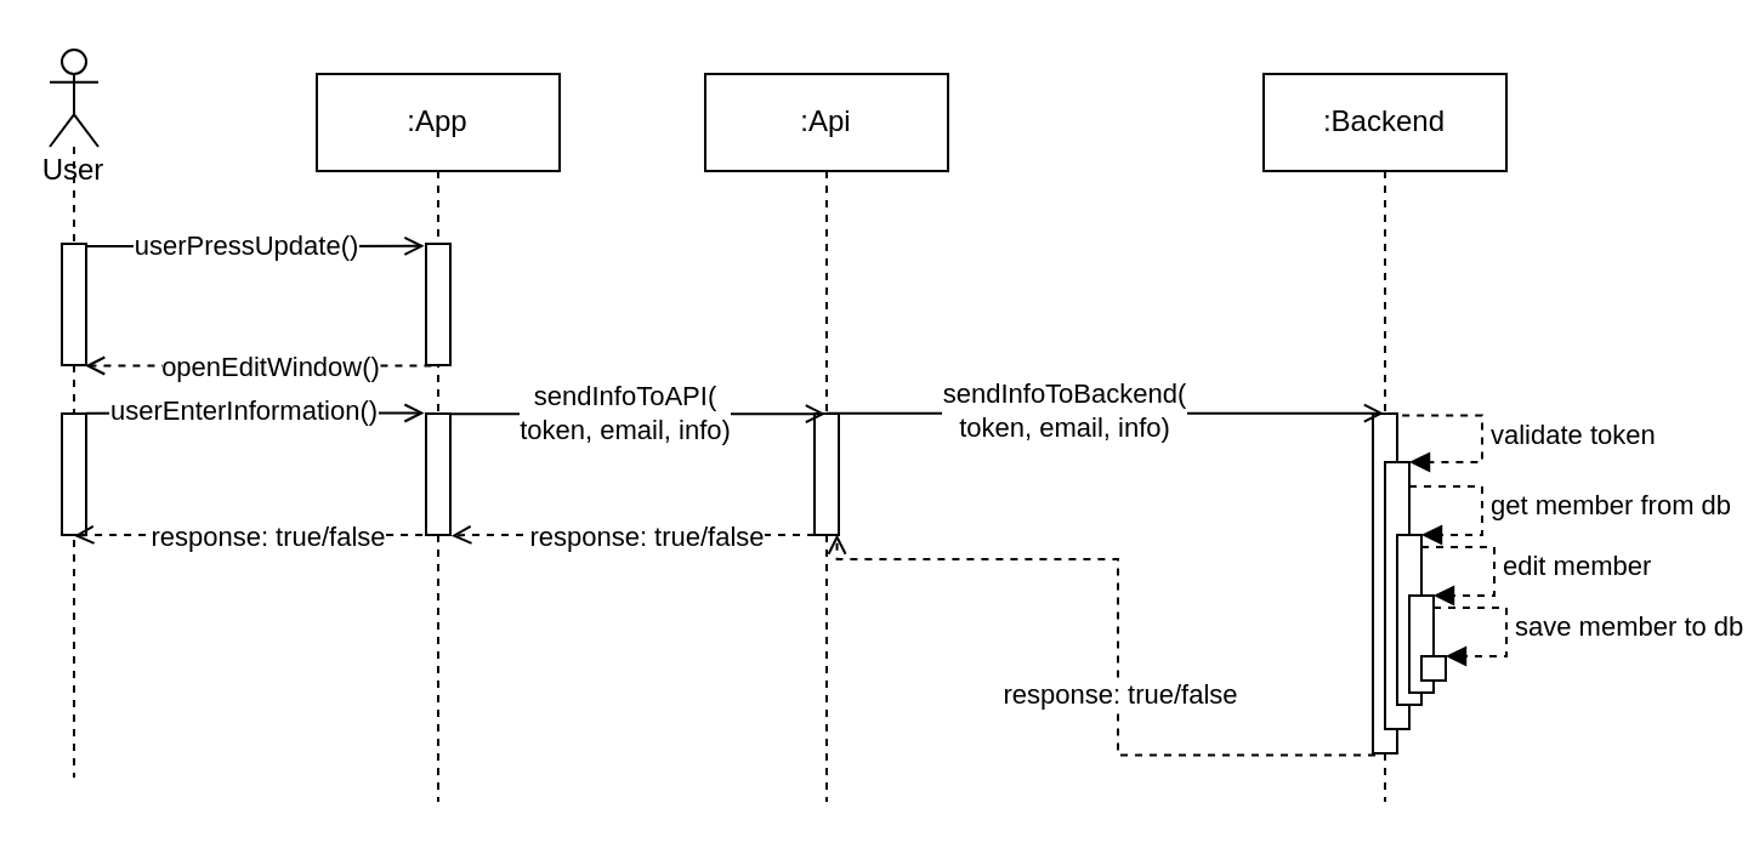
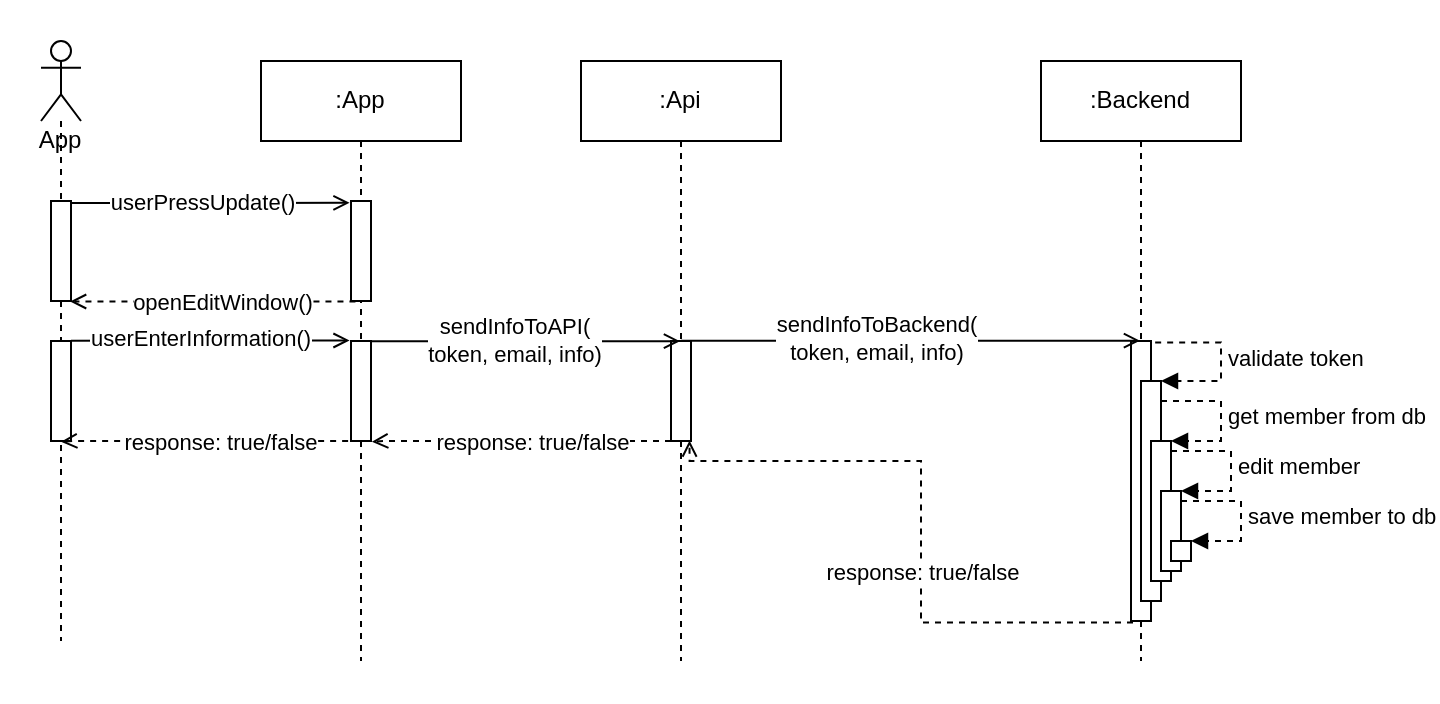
  <mxCell id="0" />
  <mxCell id="1" parent="0" />
  <mxCell id="2" value=":App" style="shape=umlLifeline;perimeter=lifelinePerimeter;whiteSpace=wrap;html=1;container=1;collapsible=0;recursiveResize=0;outlineConnect=0;" vertex="1" parent="1"><mxGeometry x="130" y="30" width="100" height="300" as="geometry" /></mxCell>
  <mxCell id="3" value="" style="html=1;points=[];perimeter=orthogonalPerimeter;" vertex="1" parent="2"><mxGeometry x="45" y="70" width="10" height="50" as="geometry" /></mxCell>
  <mxCell id="4" value="" style="html=1;points=[];perimeter=orthogonalPerimeter;" vertex="1" parent="2"><mxGeometry x="45" y="140" width="10" height="50" as="geometry" /></mxCell>
  <mxCell id="5" value=":Backend" style="shape=umlLifeline;perimeter=lifelinePerimeter;whiteSpace=wrap;html=1;container=1;collapsible=0;recursiveResize=0;outlineConnect=0;" vertex="1" parent="1"><mxGeometry x="520" y="30" width="100" height="300" as="geometry" /></mxCell>
  <mxCell id="6" value="" style="html=1;points=[];perimeter=orthogonalPerimeter;" vertex="1" parent="5"><mxGeometry x="45" y="140" width="10" height="140" as="geometry" /></mxCell>
  <mxCell id="7" value="" style="html=1;points=[];perimeter=orthogonalPerimeter;" vertex="1" parent="5"><mxGeometry x="50" y="160" width="10" height="110" as="geometry" /></mxCell>
  <mxCell id="8" value="validate token" style="edgeStyle=orthogonalEdgeStyle;html=1;align=left;spacingLeft=2;endArrow=block;rounded=0;entryX=1;entryY=0;dashed=1;exitX=1.208;exitY=0.005;exitDx=0;exitDy=0;exitPerimeter=0;" edge="1" target="7" parent="5" source="6"><mxGeometry relative="1" as="geometry"><mxPoint x="60" y="140" as="sourcePoint" /><Array as="points"><mxPoint x="90" y="141" /><mxPoint x="90" y="160" /></Array></mxGeometry></mxCell>
  <mxCell id="9" value="" style="html=1;points=[];perimeter=orthogonalPerimeter;" vertex="1" parent="5"><mxGeometry x="55" y="190" width="10" height="70" as="geometry" /></mxCell>
  <mxCell id="10" value="get member from db" style="edgeStyle=orthogonalEdgeStyle;html=1;align=left;spacingLeft=2;endArrow=block;rounded=0;entryX=1;entryY=0;dashed=1;" edge="1" target="9" parent="5"><mxGeometry relative="1" as="geometry"><mxPoint x="60" y="170" as="sourcePoint" /><Array as="points"><mxPoint x="90" y="170" /></Array></mxGeometry></mxCell>
  <mxCell id="11" value="" style="html=1;points=[];perimeter=orthogonalPerimeter;" vertex="1" parent="5"><mxGeometry x="60" y="215" width="10" height="40" as="geometry" /></mxCell>
  <mxCell id="12" value="edit member" style="edgeStyle=orthogonalEdgeStyle;html=1;align=left;spacingLeft=2;endArrow=block;rounded=0;entryX=1;entryY=0;dashed=1;" edge="1" target="11" parent="5"><mxGeometry relative="1" as="geometry"><mxPoint x="65" y="195" as="sourcePoint" /><Array as="points"><mxPoint x="95" y="195" /></Array></mxGeometry></mxCell>
  <mxCell id="13" value="" style="html=1;points=[];perimeter=orthogonalPerimeter;" vertex="1" parent="5"><mxGeometry x="65" y="240" width="10" height="10" as="geometry" /></mxCell>
  <mxCell id="14" value="save member to db" style="edgeStyle=orthogonalEdgeStyle;html=1;align=left;spacingLeft=2;endArrow=block;rounded=0;entryX=1;entryY=0;dashed=1;" edge="1" target="13" parent="5"><mxGeometry relative="1" as="geometry"><mxPoint x="70" y="220" as="sourcePoint" /><Array as="points"><mxPoint x="100" y="220" /></Array></mxGeometry></mxCell>
  <mxCell id="15" value=":Api" style="shape=umlLifeline;perimeter=lifelinePerimeter;whiteSpace=wrap;html=1;container=1;collapsible=0;recursiveResize=0;outlineConnect=0;" vertex="1" parent="1"><mxGeometry x="290" y="30" width="100" height="300" as="geometry" /></mxCell>
  <mxCell id="16" value="" style="html=1;points=[];perimeter=orthogonalPerimeter;" vertex="1" parent="15"><mxGeometry x="45" y="140" width="10" height="50" as="geometry" /></mxCell>
  <mxCell id="17" style="edgeStyle=orthogonalEdgeStyle;rounded=0;orthogonalLoop=1;jettySize=auto;html=1;endArrow=open;endFill=0;" edge="1" parent="15" target="15"><mxGeometry relative="1" as="geometry"><mxPoint x="-105" y="140.1" as="sourcePoint" /><mxPoint x="34.28" y="140" as="targetPoint" /><Array as="points"><mxPoint x="30" y="140" /><mxPoint x="30" y="140" /></Array></mxGeometry></mxCell>
  <mxCell id="18" value="sendInfoToAPI(&lt;br&gt;token, email, info)" style="edgeLabel;html=1;align=center;verticalAlign=middle;resizable=0;points=[];" vertex="1" connectable="0" parent="17"><mxGeometry x="-0.294" relative="1" as="geometry"><mxPoint x="16" y="-1" as="offset" /></mxGeometry></mxCell>
  <mxCell id="19" style="edgeStyle=orthogonalEdgeStyle;rounded=0;orthogonalLoop=1;jettySize=auto;html=1;entryX=1.044;entryY=1.008;entryDx=0;entryDy=0;entryPerimeter=0;exitX=0.223;exitY=0.99;exitDx=0;exitDy=0;exitPerimeter=0;endArrow=open;endFill=0;dashed=1;" edge="1" parent="15" target="4"><mxGeometry relative="1" as="geometry"><mxPoint x="45" y="190" as="sourcePoint" /><mxPoint x="-97.69" y="190.75" as="targetPoint" /><Array as="points"><mxPoint x="-98" y="190" /></Array></mxGeometry></mxCell>
  <mxCell id="20" value="response: true/false" style="edgeLabel;html=1;align=center;verticalAlign=middle;resizable=0;points=[];" vertex="1" connectable="0" parent="19"><mxGeometry x="-0.294" relative="1" as="geometry"><mxPoint x="-17" as="offset" /></mxGeometry></mxCell>
- <mxCell id="21" value="User" style="shape=umlLifeline;participant=umlActor;perimeter=lifelinePerimeter;whiteSpace=wrap;html=1;container=1;collapsible=0;recursiveResize=0;verticalAlign=top;spacingTop=36;outlineConnect=0;" vertex="1" parent="1"><mxGeometry x="20" y="20" width="20" height="300" as="geometry" /></mxCell>
+ <mxCell id="21" value="App" style="shape=umlLifeline;participant=umlActor;perimeter=lifelinePerimeter;whiteSpace=wrap;html=1;container=1;collapsible=0;recursiveResize=0;verticalAlign=top;spacingTop=36;outlineConnect=0;" vertex="1" parent="1"><mxGeometry x="20" y="20" width="20" height="300" as="geometry" /></mxCell>
  <mxCell id="22" value="" style="html=1;points=[];perimeter=orthogonalPerimeter;" vertex="1" parent="21"><mxGeometry x="5" y="80" width="10" height="50" as="geometry" /></mxCell>
  <mxCell id="23" value="" style="html=1;points=[];perimeter=orthogonalPerimeter;" vertex="1" parent="21"><mxGeometry x="5" y="150" width="10" height="50" as="geometry" /></mxCell>
  <mxCell id="24" style="edgeStyle=orthogonalEdgeStyle;rounded=0;orthogonalLoop=1;jettySize=auto;html=1;entryX=-0.072;entryY=0.018;entryDx=0;entryDy=0;entryPerimeter=0;endArrow=open;endFill=0;" edge="1" parent="1" source="22" target="3"><mxGeometry relative="1" as="geometry"><Array as="points"><mxPoint x="90" y="101" /><mxPoint x="90" y="101" /></Array></mxGeometry></mxCell>
  <mxCell id="25" value="userPressUpdate()" style="edgeLabel;html=1;align=center;verticalAlign=middle;resizable=0;points=[];" vertex="1" connectable="0" parent="24"><mxGeometry x="-0.294" relative="1" as="geometry"><mxPoint x="16" y="-1" as="offset" /></mxGeometry></mxCell>
  <mxCell id="26" style="edgeStyle=orthogonalEdgeStyle;rounded=0;orthogonalLoop=1;jettySize=auto;html=1;entryX=-0.072;entryY=0.018;entryDx=0;entryDy=0;entryPerimeter=0;endArrow=open;endFill=0;" edge="1" parent="1"><mxGeometry relative="1" as="geometry"><mxPoint x="35" y="169.84" as="sourcePoint" /><mxPoint x="174.28" y="169.74" as="targetPoint" /><Array as="points"><mxPoint x="90" y="169.84" /><mxPoint x="90" y="169.84" /></Array></mxGeometry></mxCell>
  <mxCell id="27" value="userEnterInformation()" style="edgeLabel;html=1;align=center;verticalAlign=middle;resizable=0;points=[];" vertex="1" connectable="0" parent="26"><mxGeometry x="-0.294" relative="1" as="geometry"><mxPoint x="16" y="-1" as="offset" /></mxGeometry></mxCell>
  <mxCell id="28" style="edgeStyle=orthogonalEdgeStyle;rounded=0;orthogonalLoop=1;jettySize=auto;html=1;entryX=0.954;entryY=1.005;entryDx=0;entryDy=0;entryPerimeter=0;exitX=0.223;exitY=0.99;exitDx=0;exitDy=0;exitPerimeter=0;endArrow=open;endFill=0;dashed=1;" edge="1" parent="1" source="3" target="22"><mxGeometry relative="1" as="geometry"><mxPoint x="45" y="111" as="sourcePoint" /><mxPoint x="184.28" y="110.9" as="targetPoint" /><Array as="points"><mxPoint x="34" y="150" /></Array></mxGeometry></mxCell>
  <mxCell id="29" value="openEditWindow()" style="edgeLabel;html=1;align=center;verticalAlign=middle;resizable=0;points=[];" vertex="1" connectable="0" parent="28"><mxGeometry x="-0.294" relative="1" as="geometry"><mxPoint x="-17" as="offset" /></mxGeometry></mxCell>
  <mxCell id="30" style="edgeStyle=orthogonalEdgeStyle;rounded=0;orthogonalLoop=1;jettySize=auto;html=1;entryX=1.044;entryY=1.008;entryDx=0;entryDy=0;entryPerimeter=0;exitX=0.223;exitY=0.99;exitDx=0;exitDy=0;exitPerimeter=0;endArrow=open;endFill=0;dashed=1;" edge="1" parent="1"><mxGeometry relative="1" as="geometry"><mxPoint x="179.56" y="220" as="sourcePoint" /><mxPoint x="30" y="220.4" as="targetPoint" /><Array as="points"><mxPoint x="36.56" y="220" /></Array></mxGeometry></mxCell>
  <mxCell id="31" value="response: true/false" style="edgeLabel;html=1;align=center;verticalAlign=middle;resizable=0;points=[];" vertex="1" connectable="0" parent="30"><mxGeometry x="-0.294" relative="1" as="geometry"><mxPoint x="-17" as="offset" /></mxGeometry></mxCell>
  <mxCell id="32" style="edgeStyle=orthogonalEdgeStyle;rounded=0;orthogonalLoop=1;jettySize=auto;html=1;endArrow=open;endFill=0;" edge="1" parent="1" target="5"><mxGeometry relative="1" as="geometry"><mxPoint x="340" y="169.84" as="sourcePoint" /><mxPoint x="494.5" y="169.84" as="targetPoint" /><Array as="points"><mxPoint x="540" y="170" /><mxPoint x="540" y="170" /></Array></mxGeometry></mxCell>
  <mxCell id="33" value="sendInfoToBackend(&lt;br&gt;token, email, info)" style="edgeLabel;html=1;align=center;verticalAlign=middle;resizable=0;points=[];" vertex="1" connectable="0" parent="32"><mxGeometry x="-0.294" relative="1" as="geometry"><mxPoint x="16" y="-1" as="offset" /></mxGeometry></mxCell>
  <mxCell id="34" style="edgeStyle=orthogonalEdgeStyle;rounded=0;orthogonalLoop=1;jettySize=auto;html=1;entryX=0.925;entryY=0.995;entryDx=0;entryDy=0;entryPerimeter=0;exitX=0.1;exitY=1.005;exitDx=0;exitDy=0;exitPerimeter=0;endArrow=open;endFill=0;dashed=1;" edge="1" parent="1" source="6" target="16"><mxGeometry relative="1" as="geometry"><mxPoint x="345" y="230" as="sourcePoint" /><mxPoint x="195.44" y="230.4" as="targetPoint" /><Array as="points"><mxPoint x="460" y="311" /><mxPoint x="460" y="230" /><mxPoint x="344" y="230" /></Array></mxGeometry></mxCell>
  <mxCell id="35" value="response: true/false" style="edgeLabel;html=1;align=center;verticalAlign=middle;resizable=0;points=[];" vertex="1" connectable="0" parent="34"><mxGeometry x="-0.294" relative="1" as="geometry"><mxPoint y="-21" as="offset" /></mxGeometry></mxCell>
